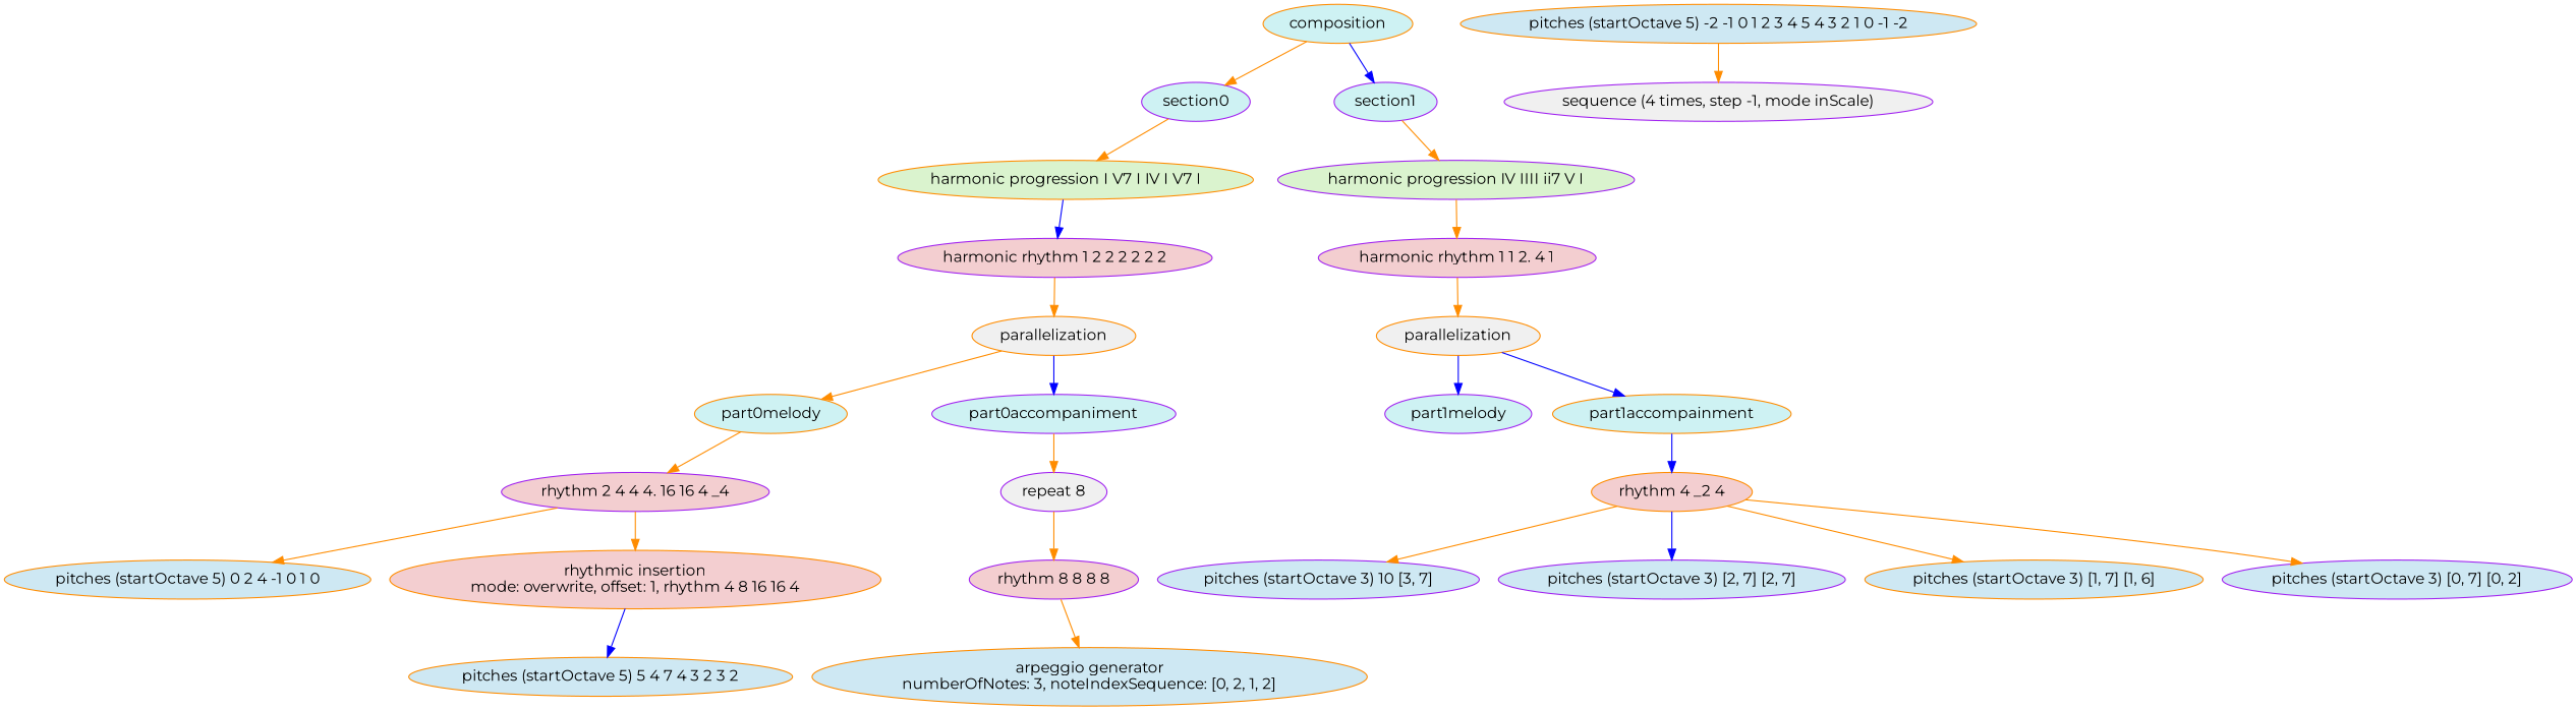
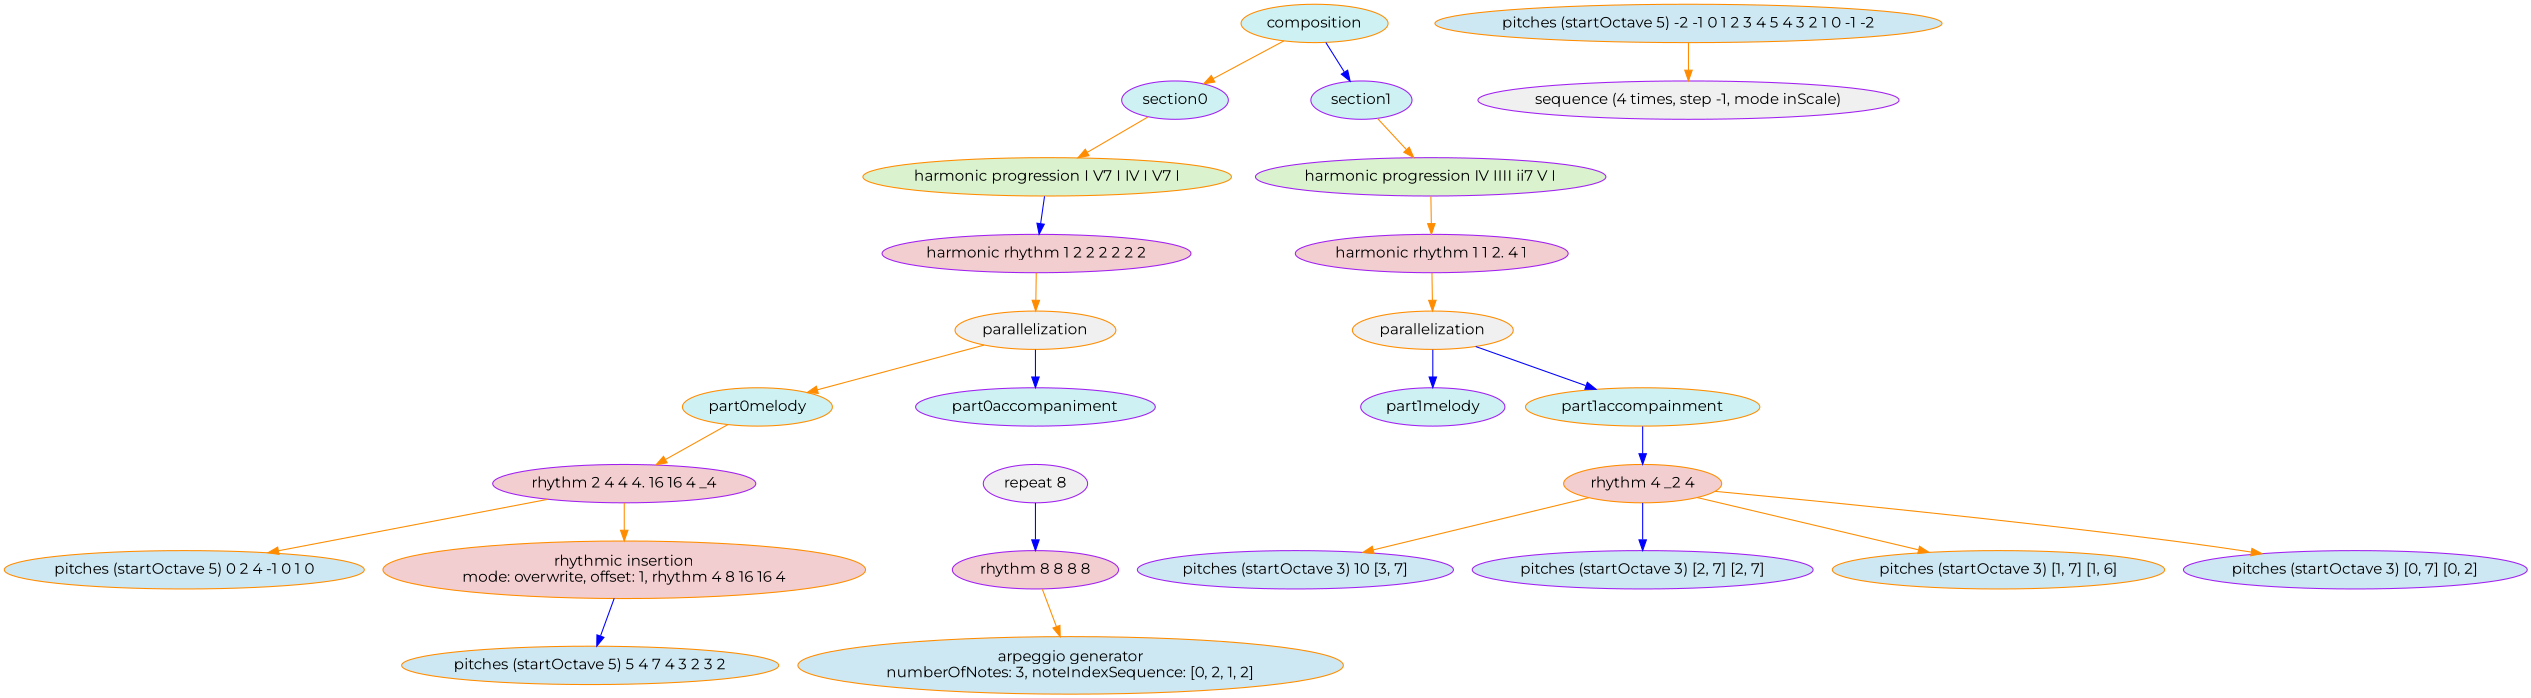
  digraph {
    fontname=Montserrat
    ordering=out
    node [color=purple fillcolor="#cee8f3" fontname=Montserrat style=filled]
    edge [color=darkorange fontname=Montserrat]
    n1 [color=darkorange fillcolor="#cef2f3" label=composition]
    n2 [fillcolor="#cef2f3" label=section0]
    n3 [fillcolor="#cef2f3" label=section1]
    n4 [color=darkorange fillcolor="#daf3ce" label="harmonic progression I V7 I IV I V7 I"]
    n5 [fillcolor="#daf3ce" label="harmonic progression IV IIII ii7 V I"]
    n6 [fillcolor="#f3ced0" label="harmonic rhythm 1 2 2 2 2 2 2"]
    n7 [color=darkorange fillcolor="#f0f0f0" label=parallelization]
    n8 [color=darkorange fillcolor="#cef2f3" label=part0melody]
    n9 [fillcolor="#cef2f3" label=part0accompaniment]
    n10 [fillcolor="#f3ced0" label="rhythm 2 4 4 4. 16 16 4 _4"]
    n11 [fillcolor="#f0f0f0" label="repeat 8"]
    n12 [color=darkorange label="pitches (startOctave 5) 0 2 4 -1 0 1 0"]
    n13 [color=darkorange fillcolor="#f3ced0" label="rhythmic insertion\nmode: overwrite, offset: 1, rhythm 4 8 16 16 4"]
    n14 [color=darkorange label="pitches (startOctave 5) 5 4 7 4 3 2 3 2"]
    n15 [fillcolor="#f3ced0" label="rhythm 8 8 8 8"]
    n16 [color=darkorange label="arpeggio generator\nnumberOfNotes: 3, noteIndexSequence: [0, 2, 1, 2]"]
    n17 [fillcolor="#f3ced0" label="harmonic rhythm 1 1 2. 4 1"]
    n18 [color=darkorange fillcolor="#f0f0f0" label=parallelization]
    n19 [fillcolor="#cef2f3" label=part1melody]
    n20 [color=darkorange fillcolor="#cef2f3" label=part1accompainment]
    n21 [color=darkorange fillcolor="#f3ced0" label="rhythm 4 _2 4"]
    n22 [color=darkorange label="pitches (startOctave 5) -2 -1 0 1 2 3 4 5 4 3 2 1 0 -1 -2"]
    n23 [fillcolor="#f0f0f0" label="sequence (4 times, step -1, mode inScale)"]
    n24 [label="pitches (startOctave 3) 10 [3, 7]"]
    n25 [label="pitches (startOctave 3) [2, 7] [2, 7]"]
    n26 [color=darkorange label="pitches (startOctave 3) [1, 7] [1, 6]"]
    n27 [label="pitches (startOctave 3) [0, 7] [0, 2]"]
    n1 -> n2
    n1 -> n3 [color=blue]
    n2 -> n4
    n3 -> n5
    n4 -> n6 [color=blue]
    n5 -> n17
    n6 -> n7
    n7 -> n8
    n7 -> n9 [color=blue]
    n8 -> n10
-   n9 -> n11
    n10 -> n12
    n10 -> n13
-   n11 -> n15
+   n11 -> n15 [color=blue]
    n13 -> n14 [color=blue]
    n15 -> n16
    n17 -> n18
    n18 -> n19 [color=blue]
    n18 -> n20 [color=blue]
    n20 -> n21 [color=blue]
    n21 -> n24
    n21 -> n25 [color=blue]
    n21 -> n26
    n21 -> n27
    n22 -> n23
  }
